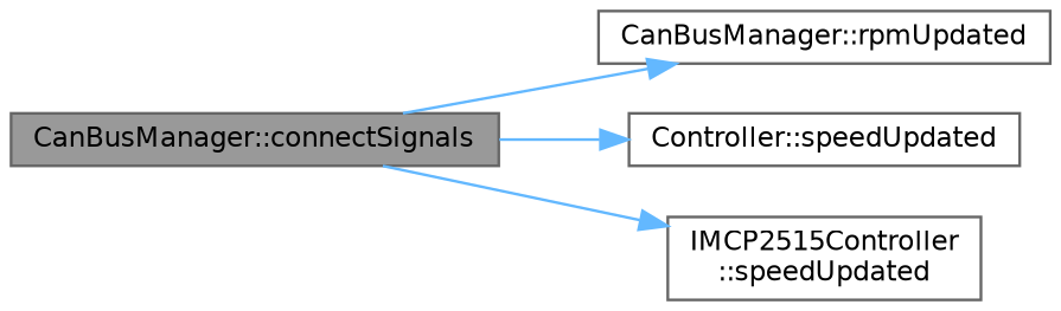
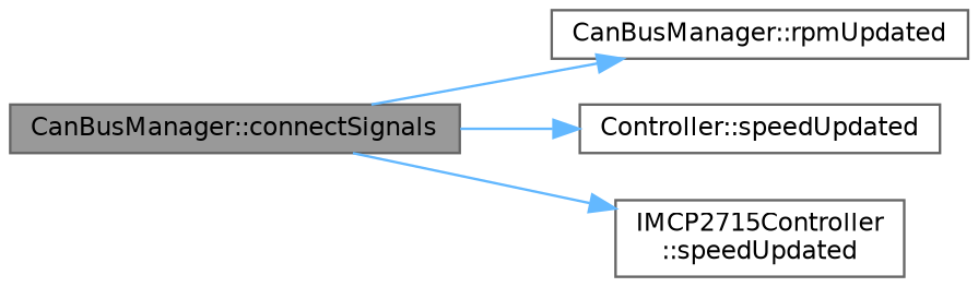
  digraph {
    rankdir=LR
    node [color=grey40 fillcolor=white fontname=Helvetica fontsize=10 shape=box style=filled]
    edge [color=steelblue1 fontname=Helvetica fontsize=10 labelfontname=Helvetica labelfontsize=10 style=solid]
    n1 [color=gray40 fillcolor=grey60 fontcolor=black height=0.2 label="CanBusManager::connectSignals" width=0.4]
    n2 [height=0.2 label="CanBusManager::rpmUpdated" width=0.4]
    n3 [height=0.2 label="Controller::speedUpdated" width=0.4]
-   n4 [height=0.2 label="IMCP2515Controller\l::speedUpdated" width=0.4]
+   n4 [height=0.2 label="IMCP2715Controller\l::speedUpdated" width=0.4]
    n1 -> n2
    n1 -> n3
    n1 -> n4
  }
